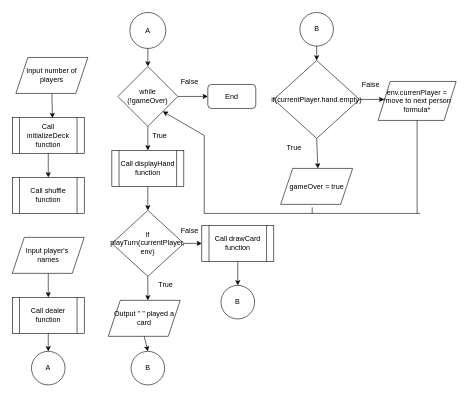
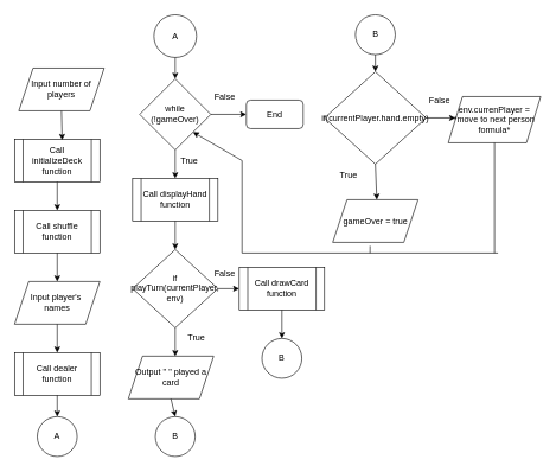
  <mxCell id="0" />
  <mxCell id="1" parent="0" />
  <mxCell id="2" value="Input number of players" style="shape=parallelogram;perimeter=parallelogramPerimeter;whiteSpace=wrap;html=1;fixedSize=1;" vertex="1" parent="1"><mxGeometry x="26" y="95" width="120" height="60" as="geometry" /></mxCell>
  <mxCell id="3" value="Call initializeDeck function" style="shape=process;whiteSpace=wrap;html=1;backgroundOutline=1;" vertex="1" parent="1"><mxGeometry x="20" y="195" width="120" height="60" as="geometry" /></mxCell>
  <mxCell id="4" value="" style="endArrow=classic;html=1;rounded=0;exitX=0.5;exitY=1;exitDx=0;exitDy=0;entryX=0.558;entryY=0.017;entryDx=0;entryDy=0;entryPerimeter=0;" edge="1" parent="1" source="2" target="3"><mxGeometry width="50" height="50" relative="1" as="geometry"><mxPoint x="106" y="585" as="sourcePoint" /><mxPoint x="156" y="535" as="targetPoint" /></mxGeometry></mxCell>
  <mxCell id="5" value="Call shuffle function" style="shape=process;whiteSpace=wrap;html=1;backgroundOutline=1;" vertex="1" parent="1"><mxGeometry x="20" y="295" width="120" height="60" as="geometry" /></mxCell>
  <mxCell id="6" value="" style="endArrow=classic;html=1;rounded=0;exitX=0.5;exitY=1;exitDx=0;exitDy=0;entryX=0.5;entryY=0;entryDx=0;entryDy=0;" edge="1" parent="1" source="3" target="5"><mxGeometry width="50" height="50" relative="1" as="geometry"><mxPoint x="106" y="585" as="sourcePoint" /><mxPoint x="156" y="535" as="targetPoint" /></mxGeometry></mxCell>
  <mxCell id="7" value="Input player's&amp;nbsp;&lt;div&gt;names&lt;/div&gt;" style="shape=parallelogram;perimeter=parallelogramPerimeter;whiteSpace=wrap;html=1;fixedSize=1;" vertex="1" parent="1"><mxGeometry x="20" y="395" width="120" height="60" as="geometry" /></mxCell>
+ <mxCell id="8" value="" style="endArrow=classic;html=1;rounded=0;exitX=0.5;exitY=1;exitDx=0;exitDy=0;" edge="1" parent="1" source="5" target="7"><mxGeometry width="50" height="50" relative="1" as="geometry"><mxPoint x="106" y="585" as="sourcePoint" /><mxPoint x="156" y="535" as="targetPoint" /></mxGeometry></mxCell>
  <mxCell id="9" value="" style="endArrow=classic;html=1;rounded=0;exitX=0.5;exitY=1;exitDx=0;exitDy=0;" edge="1" parent="1" source="7" target="10"><mxGeometry width="50" height="50" relative="1" as="geometry"><mxPoint x="106" y="585" as="sourcePoint" /><mxPoint x="80" y="495" as="targetPoint" /></mxGeometry></mxCell>
  <mxCell id="10" value="Call dealer function" style="shape=process;whiteSpace=wrap;html=1;backgroundOutline=1;" vertex="1" parent="1"><mxGeometry x="20" y="495" width="120" height="60" as="geometry" /></mxCell>
  <mxCell id="11" value="" style="endArrow=classic;html=1;rounded=0;exitX=0.5;exitY=1;exitDx=0;exitDy=0;" edge="1" parent="1" source="10" target="12"><mxGeometry width="50" height="50" relative="1" as="geometry"><mxPoint x="106" y="585" as="sourcePoint" /><mxPoint x="80" y="595" as="targetPoint" /></mxGeometry></mxCell>
  <mxCell id="12" value="A" style="ellipse;whiteSpace=wrap;html=1;aspect=fixed;" vertex="1" parent="1"><mxGeometry x="52" y="585" width="56" height="56" as="geometry" /></mxCell>
  <mxCell id="13" value="A" style="ellipse;whiteSpace=wrap;html=1;aspect=fixed;" vertex="1" parent="1"><mxGeometry x="216" y="20" width="60" height="60" as="geometry" /></mxCell>
  <mxCell id="14" value="" style="endArrow=classic;html=1;rounded=0;exitX=0.5;exitY=1;exitDx=0;exitDy=0;" edge="1" parent="1" source="13"><mxGeometry width="50" height="50" relative="1" as="geometry"><mxPoint x="336" y="600" as="sourcePoint" /><mxPoint x="246" y="110" as="targetPoint" /></mxGeometry></mxCell>
  <mxCell id="15" value="while (!gameOver)" style="rhombus;whiteSpace=wrap;html=1;" vertex="1" parent="1"><mxGeometry x="196" y="110" width="100" height="100" as="geometry" /></mxCell>
  <mxCell id="16" value="" style="endArrow=classic;html=1;rounded=0;exitX=0.5;exitY=1;exitDx=0;exitDy=0;" edge="1" parent="1" source="15"><mxGeometry width="50" height="50" relative="1" as="geometry"><mxPoint x="266" y="590" as="sourcePoint" /><mxPoint x="246" y="250" as="targetPoint" /></mxGeometry></mxCell>
  <mxCell id="17" value="True" style="text;html=1;align=center;verticalAlign=middle;whiteSpace=wrap;rounded=0;" vertex="1" parent="1"><mxGeometry x="236" y="210" width="60" height="30" as="geometry" /></mxCell>
  <mxCell id="18" value="Call displayHand function" style="shape=process;whiteSpace=wrap;html=1;backgroundOutline=1;" vertex="1" parent="1"><mxGeometry x="186" y="250" width="120" height="60" as="geometry" /></mxCell>
  <mxCell id="19" value="if playTurn(currentPlayer, env)" style="rhombus;whiteSpace=wrap;html=1;" vertex="1" parent="1"><mxGeometry x="186" y="350" width="120" height="110" as="geometry" /></mxCell>
  <mxCell id="20" value="" style="endArrow=classic;html=1;rounded=0;exitX=0.5;exitY=1;exitDx=0;exitDy=0;" edge="1" parent="1" source="18" target="19"><mxGeometry width="50" height="50" relative="1" as="geometry"><mxPoint x="266" y="590" as="sourcePoint" /><mxPoint x="316" y="540" as="targetPoint" /></mxGeometry></mxCell>
  <mxCell id="21" value="" style="endArrow=classic;html=1;rounded=0;exitX=0.5;exitY=1;exitDx=0;exitDy=0;" edge="1" parent="1" source="19"><mxGeometry width="50" height="50" relative="1" as="geometry"><mxPoint x="266" y="590" as="sourcePoint" /><mxPoint x="246" y="500" as="targetPoint" /></mxGeometry></mxCell>
  <mxCell id="22" value="True" style="text;html=1;align=center;verticalAlign=middle;whiteSpace=wrap;rounded=0;" vertex="1" parent="1"><mxGeometry x="246" y="460" width="60" height="30" as="geometry" /></mxCell>
  <mxCell id="23" value="Output &quot; &quot; played a card" style="shape=parallelogram;perimeter=parallelogramPerimeter;whiteSpace=wrap;html=1;fixedSize=1;" vertex="1" parent="1"><mxGeometry x="180" y="500" width="120" height="60" as="geometry" /></mxCell>
  <mxCell id="24" value="" style="endArrow=classic;html=1;rounded=0;exitX=1;exitY=0.5;exitDx=0;exitDy=0;" edge="1" parent="1" source="19"><mxGeometry width="50" height="50" relative="1" as="geometry"><mxPoint x="266" y="590" as="sourcePoint" /><mxPoint x="336" y="405" as="targetPoint" /></mxGeometry></mxCell>
  <mxCell id="25" value="False" style="text;html=1;align=center;verticalAlign=middle;whiteSpace=wrap;rounded=0;" vertex="1" parent="1"><mxGeometry x="286" y="370" width="60" height="30" as="geometry" /></mxCell>
  <mxCell id="26" value="False" style="text;html=1;align=center;verticalAlign=middle;whiteSpace=wrap;rounded=0;" vertex="1" parent="1"><mxGeometry x="286" y="120" width="60" height="30" as="geometry" /></mxCell>
  <mxCell id="27" value="" style="endArrow=classic;html=1;rounded=0;exitX=1;exitY=0.5;exitDx=0;exitDy=0;" edge="1" parent="1" source="15"><mxGeometry width="50" height="50" relative="1" as="geometry"><mxPoint x="266" y="590" as="sourcePoint" /><mxPoint x="346" y="160" as="targetPoint" /></mxGeometry></mxCell>
  <mxCell id="28" value="End" style="rounded=1;whiteSpace=wrap;html=1;" vertex="1" parent="1"><mxGeometry x="346" y="140" width="80" height="40" as="geometry" /></mxCell>
  <mxCell id="29" value="Call drawCard function" style="shape=process;whiteSpace=wrap;html=1;backgroundOutline=1;" vertex="1" parent="1"><mxGeometry x="336" y="375" width="120" height="60" as="geometry" /></mxCell>
  <mxCell id="30" value="B" style="ellipse;whiteSpace=wrap;html=1;aspect=fixed;" vertex="1" parent="1"><mxGeometry x="218" y="585" width="56" height="56" as="geometry" /></mxCell>
  <mxCell id="31" value="" style="endArrow=classic;html=1;rounded=0;exitX=0.5;exitY=1;exitDx=0;exitDy=0;entryX=0.5;entryY=0;entryDx=0;entryDy=0;" edge="1" parent="1" source="23" target="30"><mxGeometry width="50" height="50" relative="1" as="geometry"><mxPoint x="340" y="585" as="sourcePoint" /><mxPoint x="390" y="535" as="targetPoint" /></mxGeometry></mxCell>
  <mxCell id="32" value="B" style="ellipse;whiteSpace=wrap;html=1;aspect=fixed;" vertex="1" parent="1"><mxGeometry x="499.5" y="20" width="56" height="56" as="geometry" /></mxCell>
  <mxCell id="33" value="" style="endArrow=classic;html=1;rounded=0;exitX=0.5;exitY=1;exitDx=0;exitDy=0;" edge="1" parent="1" source="29"><mxGeometry width="50" height="50" relative="1" as="geometry"><mxPoint x="340" y="585" as="sourcePoint" /><mxPoint x="396" y="475" as="targetPoint" /></mxGeometry></mxCell>
  <mxCell id="34" value="B" style="ellipse;whiteSpace=wrap;html=1;aspect=fixed;" vertex="1" parent="1"><mxGeometry x="368" y="475" width="56" height="56" as="geometry" /></mxCell>
  <mxCell id="35" value="" style="endArrow=classic;html=1;rounded=0;exitX=0.5;exitY=1;exitDx=0;exitDy=0;" edge="1" parent="1" source="32" target="36"><mxGeometry width="50" height="50" relative="1" as="geometry"><mxPoint x="279.5" y="590" as="sourcePoint" /><mxPoint x="527.5" y="120" as="targetPoint" /></mxGeometry></mxCell>
  <mxCell id="36" value="if(currentPlayer.hand.empty)" style="rhombus;whiteSpace=wrap;html=1;" vertex="1" parent="1"><mxGeometry x="456" y="100" width="143" height="130" as="geometry" /></mxCell>
  <mxCell id="37" value="" style="endArrow=classic;html=1;rounded=0;exitX=0.5;exitY=1;exitDx=0;exitDy=0;" edge="1" parent="1" source="36"><mxGeometry width="50" height="50" relative="1" as="geometry"><mxPoint x="279.5" y="590" as="sourcePoint" /><mxPoint x="529.5" y="280" as="targetPoint" /></mxGeometry></mxCell>
  <mxCell id="38" value="True" style="text;html=1;align=center;verticalAlign=middle;whiteSpace=wrap;rounded=0;" vertex="1" parent="1"><mxGeometry x="459.5" y="230" width="60" height="30" as="geometry" /></mxCell>
  <mxCell id="39" value="gameOver = true" style="shape=parallelogram;perimeter=parallelogramPerimeter;whiteSpace=wrap;html=1;fixedSize=1;" vertex="1" parent="1"><mxGeometry x="467.5" y="280" width="120" height="60" as="geometry" /></mxCell>
  <mxCell id="40" value="" style="endArrow=classic;html=1;rounded=0;exitX=1;exitY=0.5;exitDx=0;exitDy=0;" edge="1" parent="1" source="36"><mxGeometry width="50" height="50" relative="1" as="geometry"><mxPoint x="340" y="585" as="sourcePoint" /><mxPoint x="640" y="165" as="targetPoint" /></mxGeometry></mxCell>
  <mxCell id="41" value="False" style="text;html=1;align=center;verticalAlign=middle;whiteSpace=wrap;rounded=0;" vertex="1" parent="1"><mxGeometry x="587.5" y="125" width="60" height="30" as="geometry" /></mxCell>
  <mxCell id="42" value="env.currenPlayer = *move to next person formula*" style="shape=parallelogram;perimeter=parallelogramPerimeter;whiteSpace=wrap;html=1;fixedSize=1;" vertex="1" parent="1"><mxGeometry x="630" y="135" width="130" height="65" as="geometry" /></mxCell>
  <mxCell id="43" value="" style="endArrow=none;html=1;rounded=0;entryX=0.5;entryY=1;entryDx=0;entryDy=0;" edge="1" parent="1" target="42"><mxGeometry width="50" height="50" relative="1" as="geometry"><mxPoint x="695" y="355" as="sourcePoint" /><mxPoint x="390" y="535" as="targetPoint" /></mxGeometry></mxCell>
  <mxCell id="44" value="" style="endArrow=none;html=1;rounded=0;" edge="1" parent="1"><mxGeometry width="50" height="50" relative="1" as="geometry"><mxPoint x="340" y="355" as="sourcePoint" /><mxPoint x="700" y="355" as="targetPoint" /></mxGeometry></mxCell>
  <mxCell id="45" value="" style="endArrow=none;html=1;rounded=0;entryX=0.438;entryY=1.083;entryDx=0;entryDy=0;entryPerimeter=0;" edge="1" parent="1" target="39"><mxGeometry width="50" height="50" relative="1" as="geometry"><mxPoint x="520" y="355" as="sourcePoint" /><mxPoint x="390" y="535" as="targetPoint" /></mxGeometry></mxCell>
  <mxCell id="46" value="" style="endArrow=none;html=1;rounded=0;" edge="1" parent="1"><mxGeometry width="50" height="50" relative="1" as="geometry"><mxPoint x="340" y="225" as="sourcePoint" /><mxPoint x="340" y="355" as="targetPoint" /></mxGeometry></mxCell>
  <mxCell id="47" value="" style="endArrow=classic;html=1;rounded=0;entryX=1;entryY=1;entryDx=0;entryDy=0;" edge="1" parent="1" target="15"><mxGeometry width="50" height="50" relative="1" as="geometry"><mxPoint x="340" y="225" as="sourcePoint" /><mxPoint x="390" y="535" as="targetPoint" /></mxGeometry></mxCell>
